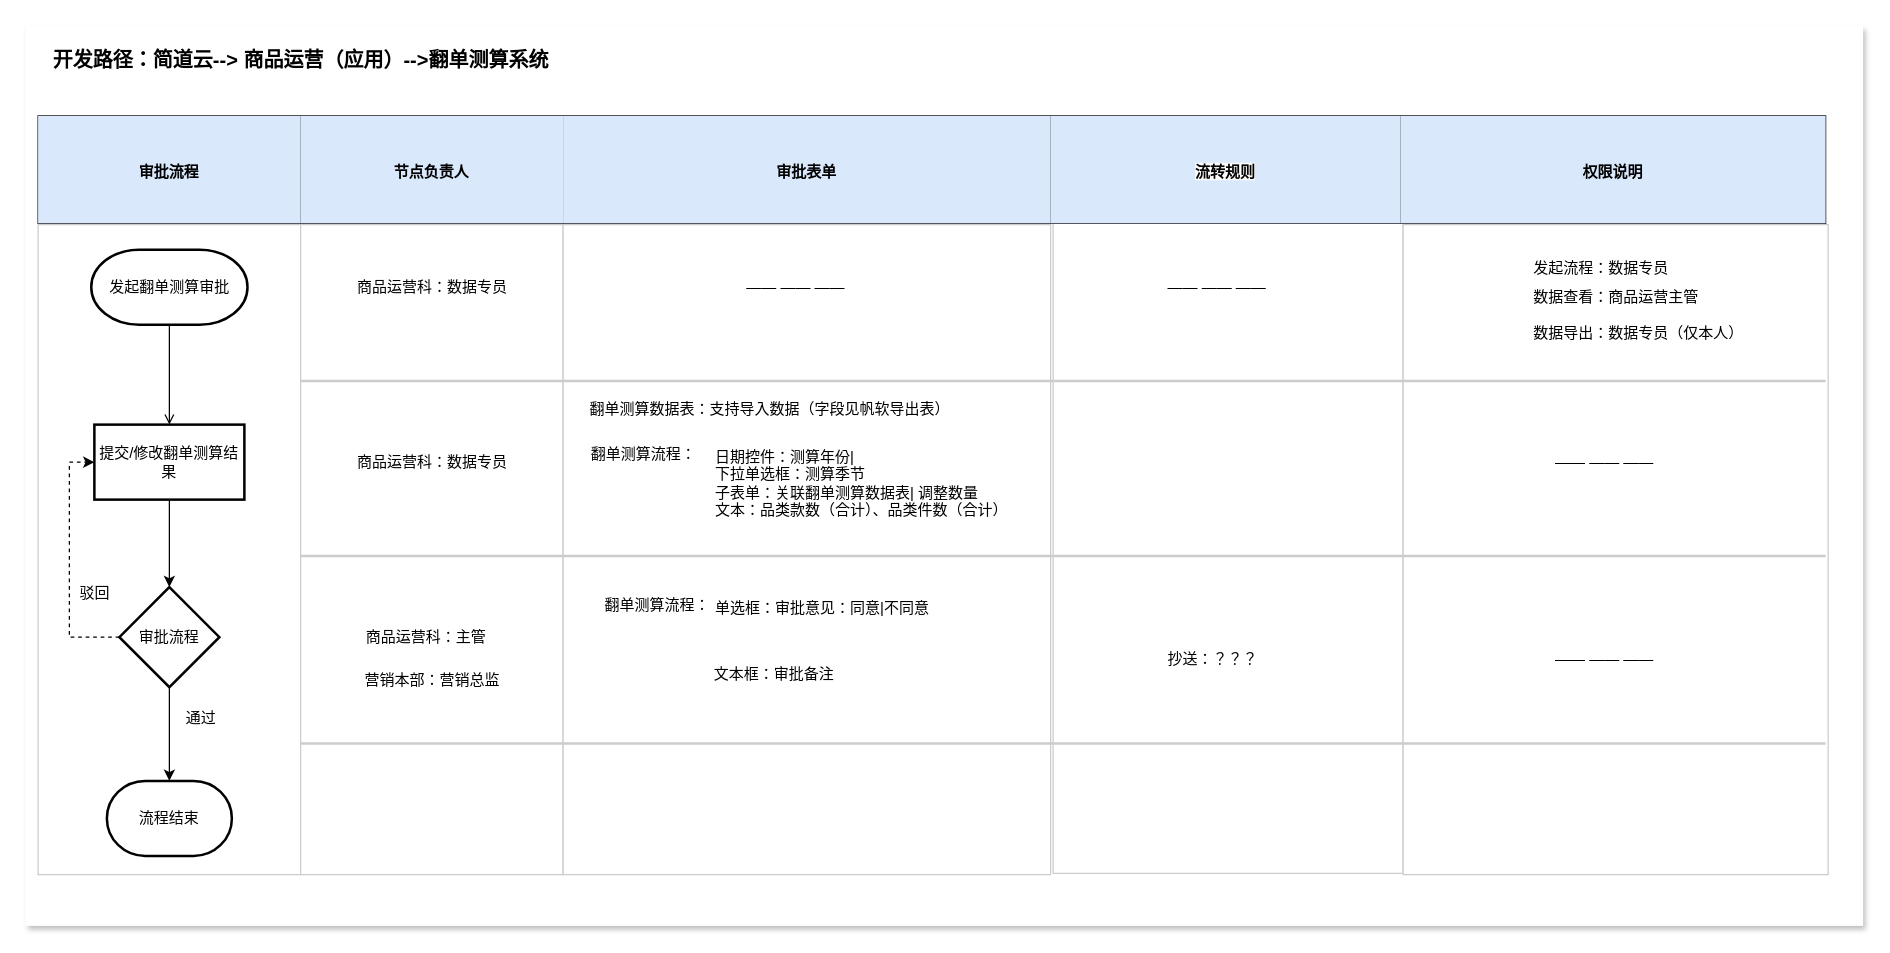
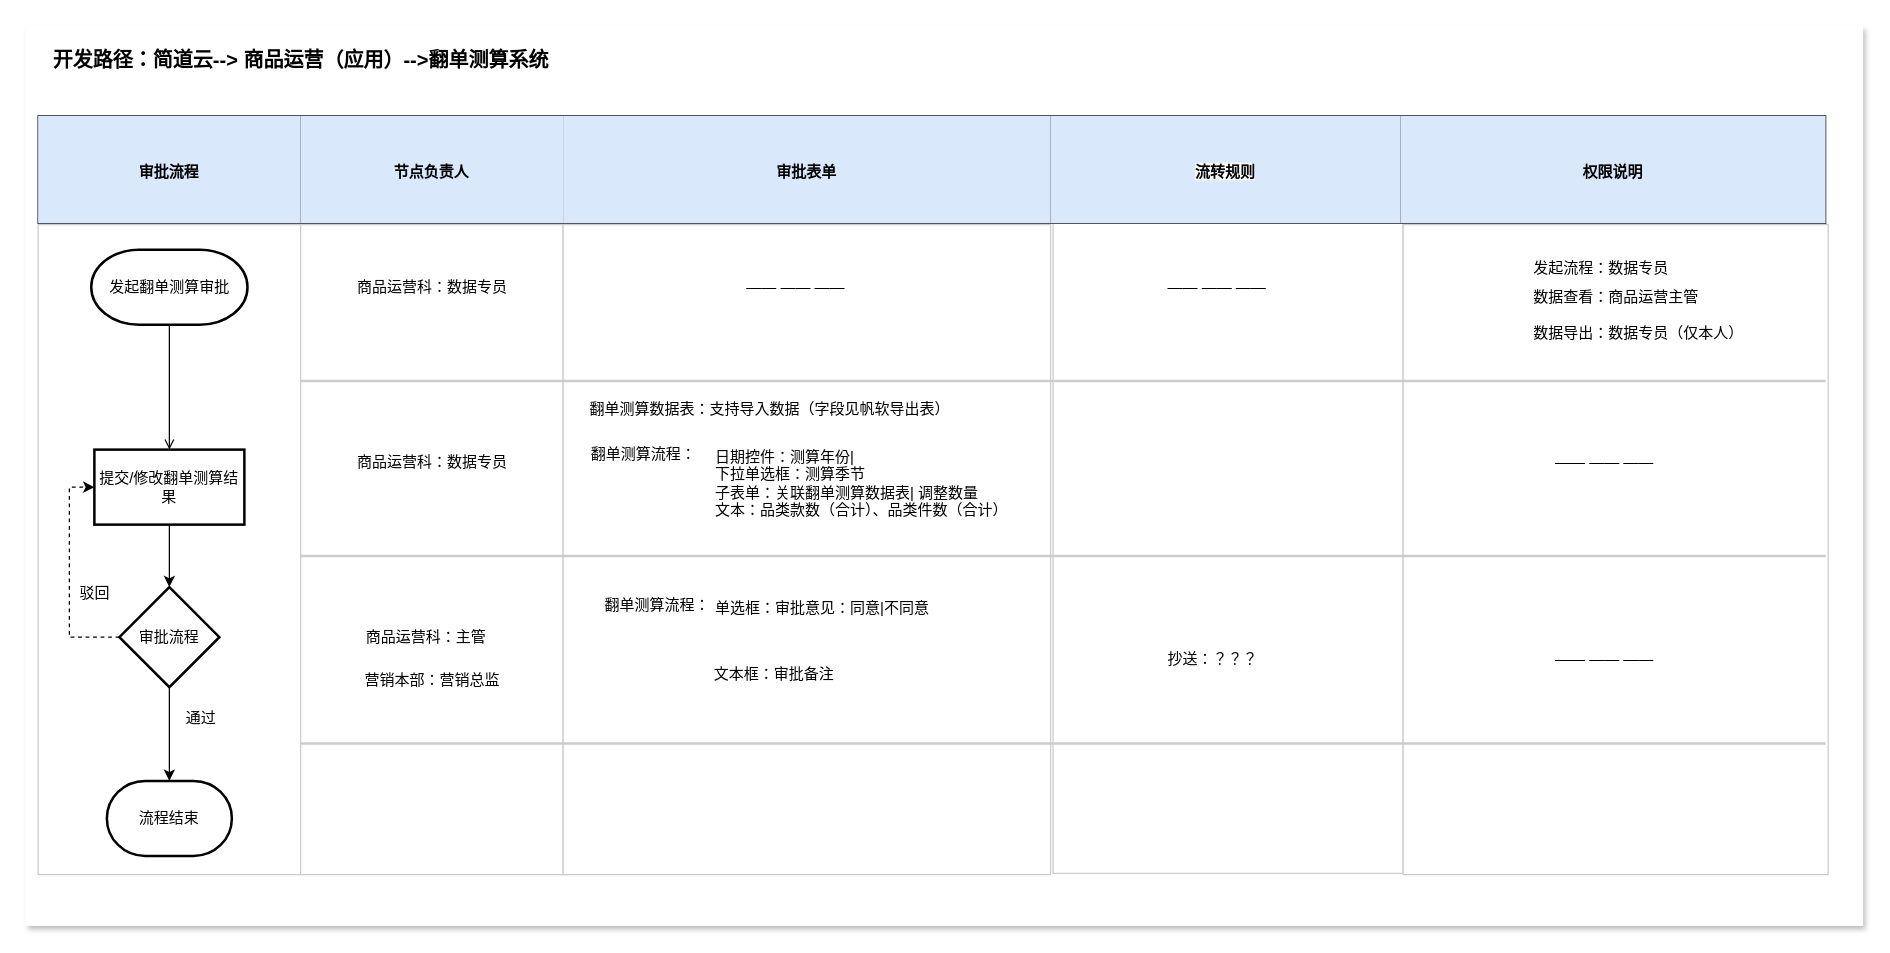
  <mxCell id="0" />
  <mxCell id="1" parent="0" />
  <mxCell id="2" value="" style="rounded=0;whiteSpace=wrap;html=1;fontColor=none;noLabel=1;strokeColor=none;shadow=1;textShadow=1;" vertex="1" parent="1"><mxGeometry x="20" y="20" width="1470" height="720" as="geometry" /></mxCell>
  <mxCell id="3" value="" style="rounded=0;whiteSpace=wrap;html=1;strokeColor=#CCCCCC;" vertex="1" parent="1"><mxGeometry x="30" y="179" width="210" height="520" as="geometry" /></mxCell>
  <mxCell id="4" value="" style="rounded=0;whiteSpace=wrap;html=1;strokeColor=#CCCCCC;" vertex="1" parent="1"><mxGeometry x="240" y="179" width="210" height="520" as="geometry" /></mxCell>
  <mxCell id="5" value="" style="rounded=0;whiteSpace=wrap;html=1;strokeColor=#CCCCCC;" vertex="1" parent="1"><mxGeometry x="450" y="179" width="390" height="520" as="geometry" /></mxCell>
  <mxCell id="6" value="" style="rounded=0;whiteSpace=wrap;html=1;strokeColor=#CCCCCC;" vertex="1" parent="1"><mxGeometry x="842" y="178" width="280" height="520" as="geometry" /></mxCell>
  <mxCell id="7" value="" style="edgeStyle=orthogonalEdgeStyle;rounded=0;orthogonalLoop=1;jettySize=auto;html=1;endArrow=open;" edge="1" parent="1" source="8" target="11"><mxGeometry relative="1" as="geometry" /></mxCell>
  <mxCell id="8" value="发起翻单测算审批" style="strokeWidth=2;html=1;shape=mxgraph.flowchart.terminator;whiteSpace=wrap;" vertex="1" parent="1"><mxGeometry x="72.5" y="199" width="125" height="60" as="geometry" /></mxCell>
  <mxCell id="9" value="" style="rounded=0;whiteSpace=wrap;html=1;strokeColor=#CCCCCC;" vertex="1" parent="1"><mxGeometry x="1122" y="179" width="340" height="520" as="geometry" /></mxCell>
  <mxCell id="10" value="" style="edgeStyle=orthogonalEdgeStyle;rounded=0;orthogonalLoop=1;jettySize=auto;html=1;" edge="1" parent="1" source="11" target="14"><mxGeometry relative="1" as="geometry" /></mxCell>
- <mxCell id="11" value="提交/修改翻单测算结果" style="whiteSpace=wrap;html=1;strokeWidth=2;" vertex="1" parent="1"><mxGeometry x="75" y="339" width="120" height="60" as="geometry" /></mxCell>
+ <mxCell id="11" value="提交/修改翻单测算结果" style="whiteSpace=wrap;html=1;strokeWidth=2;" vertex="1" parent="1"><mxGeometry x="75" y="359" width="120" height="60" as="geometry" /></mxCell>
  <mxCell id="12" value="" style="edgeStyle=orthogonalEdgeStyle;rounded=0;orthogonalLoop=1;jettySize=auto;html=1;" edge="1" parent="1" source="14" target="15"><mxGeometry relative="1" as="geometry" /></mxCell>
  <mxCell id="13" value="" style="edgeStyle=orthogonalEdgeStyle;rounded=0;orthogonalLoop=1;jettySize=auto;html=1;entryX=0;entryY=0.5;entryDx=0;entryDy=0;exitX=0;exitY=0.5;exitDx=0;exitDy=0;dashed=1;" edge="1" parent="1" source="14" target="11"><mxGeometry relative="1" as="geometry"><mxPoint x="35" y="509" as="targetPoint" /></mxGeometry></mxCell>
  <mxCell id="14" value="审批流程" style="rhombus;whiteSpace=wrap;html=1;strokeWidth=2;" vertex="1" parent="1"><mxGeometry x="95" y="469" width="80" height="80" as="geometry" /></mxCell>
  <mxCell id="15" value="流程结束" style="strokeWidth=2;html=1;shape=mxgraph.flowchart.terminator;whiteSpace=wrap;" vertex="1" parent="1"><mxGeometry x="85" y="624" width="100" height="60" as="geometry" /></mxCell>
  <mxCell id="16" value="驳回" style="text;html=1;align=center;verticalAlign=middle;resizable=0;points=[];autosize=1;strokeColor=none;fillColor=none;" vertex="1" parent="1"><mxGeometry x="50" y="459" width="50" height="30" as="geometry" /></mxCell>
  <mxCell id="17" value="通过" style="text;html=1;align=center;verticalAlign=middle;resizable=0;points=[];autosize=1;strokeColor=none;fillColor=none;" vertex="1" parent="1"><mxGeometry x="135" y="559" width="50" height="30" as="geometry" /></mxCell>
  <mxCell id="18" value="商品运营科：数据专员" style="text;html=1;align=center;verticalAlign=middle;resizable=0;points=[];autosize=1;strokeColor=none;fillColor=none;" vertex="1" parent="1"><mxGeometry x="275" y="214" width="140" height="30" as="geometry" /></mxCell>
  <mxCell id="19" value="商品运营科：数据专员" style="text;html=1;align=center;verticalAlign=middle;resizable=0;points=[];autosize=1;strokeColor=none;fillColor=none;" vertex="1" parent="1"><mxGeometry x="275" y="354" width="140" height="30" as="geometry" /></mxCell>
  <mxCell id="20" value="商品运营科：主管" style="text;html=1;align=center;verticalAlign=middle;resizable=0;points=[];autosize=1;strokeColor=none;fillColor=none;" vertex="1" parent="1"><mxGeometry x="280" y="494" width="120" height="30" as="geometry" /></mxCell>
  <mxCell id="21" value="营销本部：营销总监" style="text;html=1;align=center;verticalAlign=middle;resizable=0;points=[];autosize=1;strokeColor=none;fillColor=none;" vertex="1" parent="1"><mxGeometry x="280" y="529" width="130" height="30" as="geometry" /></mxCell>
  <mxCell id="22" value="" style="line;strokeWidth=2;html=1;strokeColor=#CCCCCC;" vertex="1" parent="1"><mxGeometry x="240" y="299" width="1220" height="10" as="geometry" /></mxCell>
  <mxCell id="23" value="" style="line;strokeWidth=2;html=1;strokeColor=#CCCCCC;" vertex="1" parent="1"><mxGeometry x="240" y="439" width="1220" height="10" as="geometry" /></mxCell>
  <mxCell id="24" value="" style="line;strokeWidth=2;html=1;strokeColor=#CCCCCC;" vertex="1" parent="1"><mxGeometry x="240" y="589" width="1220" height="10" as="geometry" /></mxCell>
  <mxCell id="25" value="" style="shape=table;startSize=0;container=1;collapsible=0;childLayout=tableLayout;fontSize=16;" vertex="1" parent="1"><mxGeometry x="30" y="92" width="1430" height="86" as="geometry" /></mxCell>
  <mxCell id="26" value="" style="shape=tableRow;horizontal=0;startSize=0;swimlaneHead=0;swimlaneBody=0;strokeColor=inherit;top=0;left=0;bottom=0;right=0;collapsible=0;dropTarget=0;fillColor=none;points=[[0,0.5],[1,0.5]];portConstraint=eastwest;fontSize=16;" vertex="1" parent="25"><mxGeometry width="1430" height="86" as="geometry" /></mxCell>
  <mxCell id="27" value="&lt;span style=&quot;font-size: 12px; font-weight: 700; text-wrap: nowrap;&quot;&gt;审批流程&lt;/span&gt;" style="shape=partialRectangle;html=1;whiteSpace=wrap;connectable=0;strokeColor=#6c8ebf;overflow=hidden;fillColor=#dae8fc;top=0;left=0;bottom=0;right=0;pointerEvents=1;fontSize=16;" vertex="1" parent="26"><mxGeometry width="210" height="86" as="geometry"><mxRectangle width="210" height="86" as="alternateBounds" /></mxGeometry></mxCell>
  <mxCell id="28" value="&lt;span style=&quot;font-size: 12px; font-weight: 700; text-wrap: nowrap;&quot;&gt;节点负责人&lt;/span&gt;" style="shape=partialRectangle;html=1;whiteSpace=wrap;connectable=0;strokeColor=#6c8ebf;overflow=hidden;fillColor=#dae8fc;top=0;left=0;bottom=0;right=0;pointerEvents=1;fontSize=16;" vertex="1" parent="26"><mxGeometry x="210" width="210" height="86" as="geometry"><mxRectangle width="210" height="86" as="alternateBounds" /></mxGeometry></mxCell>
  <mxCell id="29" value="&lt;span style=&quot;font-size: 12px; font-weight: 700; text-wrap: nowrap;&quot;&gt;审批表单&lt;/span&gt;" style="shape=partialRectangle;html=1;whiteSpace=wrap;connectable=0;strokeColor=#6c8ebf;overflow=hidden;fillColor=#dae8fc;top=0;left=0;bottom=0;right=0;pointerEvents=1;fontSize=16;" vertex="1" parent="26"><mxGeometry x="420" width="390" height="86" as="geometry"><mxRectangle width="390" height="86" as="alternateBounds" /></mxGeometry></mxCell>
  <mxCell id="30" value="&lt;span style=&quot;color: rgb(0, 0, 0); font-family: Helvetica; font-size: 12px; font-style: normal; font-variant-ligatures: normal; font-variant-caps: normal; font-weight: 700; letter-spacing: normal; orphans: 2; text-align: center; text-indent: 0px; text-transform: none; widows: 2; word-spacing: 0px; -webkit-text-stroke-width: 0px; white-space: nowrap; background-color: rgb(251, 251, 251); text-decoration-thickness: initial; text-decoration-style: initial; text-decoration-color: initial; display: inline !important; float: none;&quot;&gt;流转规则&lt;/span&gt;" style="shape=partialRectangle;html=1;whiteSpace=wrap;connectable=0;strokeColor=#6c8ebf;overflow=hidden;fillColor=#dae8fc;top=0;left=0;bottom=0;right=0;pointerEvents=1;fontSize=16;" vertex="1" parent="26"><mxGeometry x="810" width="280" height="86" as="geometry"><mxRectangle width="280" height="86" as="alternateBounds" /></mxGeometry></mxCell>
  <mxCell id="31" value="&lt;span style=&quot;font-size: 12px; font-weight: 700; text-wrap: nowrap;&quot;&gt;权限说明&lt;/span&gt;" style="shape=partialRectangle;html=1;whiteSpace=wrap;connectable=0;strokeColor=#6c8ebf;overflow=hidden;fillColor=#dae8fc;top=0;left=0;bottom=0;right=0;pointerEvents=1;fontSize=16;" vertex="1" parent="26"><mxGeometry x="1090" width="340" height="86" as="geometry"><mxRectangle width="340" height="86" as="alternateBounds" /></mxGeometry></mxCell>
  <mxCell id="32" value="开发路径：简道云--&amp;gt; 商品运营（应用）--&amp;gt;翻单测算系统" style="text;html=1;align=center;verticalAlign=middle;resizable=0;points=[];autosize=1;strokeColor=none;fillColor=none;fontStyle=1;fontSize=16;" vertex="1" parent="1"><mxGeometry x="30" y="32" width="420" height="30" as="geometry" /></mxCell>
  <mxCell id="33" value="日期控件：测算年份|&lt;br&gt;下拉单选框：测算季节&lt;div&gt;子表单：关联翻单测算数据表| 调整数量&lt;/div&gt;&lt;div&gt;文本：品类款数（合计）、品类件数（合计）&lt;/div&gt;" style="text;html=1;align=left;verticalAlign=middle;resizable=0;points=[];autosize=1;strokeColor=none;fillColor=none;" vertex="1" parent="1"><mxGeometry x="570" y="351" width="260" height="70" as="geometry" /></mxCell>
  <mxCell id="34" value="翻单测算数据表：支持导入数据（字段见帆软导出表）" style="text;html=1;align=center;verticalAlign=middle;resizable=0;points=[];autosize=1;strokeColor=none;fillColor=none;" vertex="1" parent="1"><mxGeometry x="460" y="312" width="310" height="30" as="geometry" /></mxCell>
  <mxCell id="35" value="翻单测算流程：" style="text;html=1;align=center;verticalAlign=middle;resizable=0;points=[];autosize=1;strokeColor=none;fillColor=none;" vertex="1" parent="1"><mxGeometry x="459" y="348" width="110" height="30" as="geometry" /></mxCell>
  <mxCell id="36" value="翻单测算流程：" style="text;html=1;align=center;verticalAlign=middle;resizable=0;points=[];autosize=1;strokeColor=none;fillColor=none;" vertex="1" parent="1"><mxGeometry x="470" y="469" width="110" height="30" as="geometry" /></mxCell>
  <mxCell id="37" value="文本框：审批备注" style="text;html=1;align=left;verticalAlign=middle;resizable=0;points=[];autosize=1;strokeColor=none;fillColor=none;" vertex="1" parent="1"><mxGeometry x="569" y="524" width="120" height="30" as="geometry" /></mxCell>
  <mxCell id="38" value="&lt;div style=&quot;text-align: center;&quot;&gt;&lt;span style=&quot;background-color: initial; text-wrap: nowrap;&quot;&gt;单选框：审批意见：同意|不同意&lt;/span&gt;&lt;/div&gt;" style="text;whiteSpace=wrap;html=1;" vertex="1" parent="1"><mxGeometry x="570" y="472" width="210" height="40" as="geometry" /></mxCell>
  <mxCell id="39" value="抄送：？？？" style="text;html=1;align=left;verticalAlign=middle;resizable=0;points=[];autosize=1;strokeColor=none;fillColor=none;" vertex="1" parent="1"><mxGeometry x="932" y="512" width="100" height="30" as="geometry" /></mxCell>
  <mxCell id="40" value="—— —— ——" style="text;html=1;align=left;verticalAlign=middle;resizable=0;points=[];autosize=1;strokeColor=none;fillColor=none;" vertex="1" parent="1"><mxGeometry x="1242" y="354" width="100" height="30" as="geometry" /></mxCell>
  <mxCell id="41" value="—— —— ——" style="text;html=1;align=left;verticalAlign=middle;resizable=0;points=[];autosize=1;strokeColor=none;fillColor=none;" vertex="1" parent="1"><mxGeometry x="1242" y="512" width="100" height="30" as="geometry" /></mxCell>
  <mxCell id="42" value="—— —— ——" style="text;html=1;align=left;verticalAlign=middle;resizable=0;points=[];autosize=1;strokeColor=none;fillColor=none;" vertex="1" parent="1"><mxGeometry x="595" y="214" width="100" height="30" as="geometry" /></mxCell>
  <mxCell id="43" value="发起流程：数据专员" style="text;html=1;align=center;verticalAlign=middle;resizable=0;points=[];autosize=1;strokeColor=none;fillColor=none;" vertex="1" parent="1"><mxGeometry x="1215" y="199" width="130" height="30" as="geometry" /></mxCell>
  <mxCell id="44" value="数据查看：商品运营主管&lt;div&gt;&lt;br&gt;&lt;/div&gt;" style="text;html=1;align=center;verticalAlign=middle;resizable=0;points=[];autosize=1;strokeColor=none;fillColor=none;" vertex="1" parent="1"><mxGeometry x="1212" y="224" width="160" height="40" as="geometry" /></mxCell>
  <mxCell id="45" value="数据导出：数据专员（仅本人）" style="text;html=1;align=center;verticalAlign=middle;resizable=0;points=[];autosize=1;strokeColor=none;fillColor=none;" vertex="1" parent="1"><mxGeometry x="1215" y="251" width="190" height="30" as="geometry" /></mxCell>
  <mxCell id="46" value="—— —— ——" style="text;html=1;align=left;verticalAlign=middle;resizable=0;points=[];autosize=1;strokeColor=none;fillColor=none;" vertex="1" parent="1"><mxGeometry x="932" y="214" width="100" height="30" as="geometry" /></mxCell>
